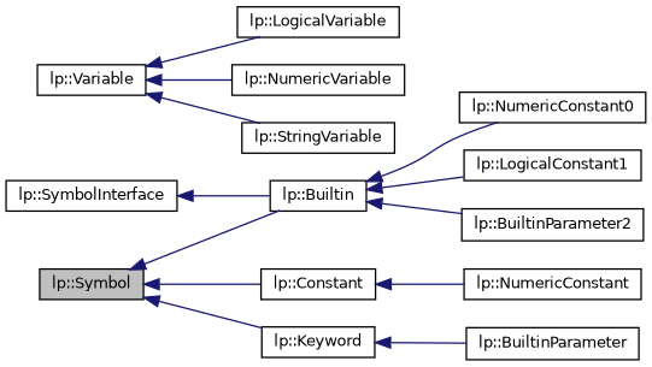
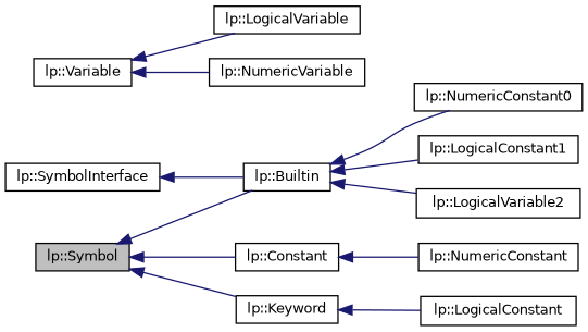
  digraph {
    rankdir=LR
    node [color=black fillcolor=white fontname=Helvetica fontsize=10 shape=record style=filled]
    edge [color=midnightblue dir=back fontname=Helvetica fontsize=10 labelfontname=Helvetica labelfontsize=10 style=solid]
    n1 [fillcolor=grey75 fontcolor=black height=0.2 label="lp::Symbol" width=0.4]
    n2 [height=0.2 label="lp::Builtin" width=0.4]
    n3 [height=0.2 label="lp::Constant" width=0.4]
    n4 [height=0.2 label="lp::Keyword" width=0.4]
    n5 [height=0.2 label="lp::NumericConstant0" width=0.4]
    n6 [height=0.2 label="lp::LogicalConstant1" width=0.4]
-   n7 [height=0.2 label="lp::BuiltinParameter2" width=0.4]
+   n7 [height=0.2 label="lp::LogicalVariable2" width=0.4]
    n8 [height=0.2 label="lp::NumericConstant" width=0.4]
-   n9 [height=0.2 label="lp::BuiltinParameter" width=0.4]
+   n9 [height=0.2 label="lp::LogicalConstant" width=0.4]
    n10 [height=0.2 label="lp::Variable" width=0.4]
    n11 [height=0.2 label="lp::LogicalVariable" width=0.4]
    n12 [height=0.2 label="lp::NumericVariable" width=0.4]
-   n13 [height=0.2 label="lp::StringVariable" width=0.4]
    n14 [height=0.2 label="lp::SymbolInterface" width=0.4]
    n1 -> n2
    n1 -> n3
    n1 -> n4
    n2 -> n5
    n2 -> n6
    n2 -> n7
    n3 -> n8
    n4 -> n9
    n10 -> n11
    n10 -> n12
-   n10 -> n13
    n14 -> n2
  }
